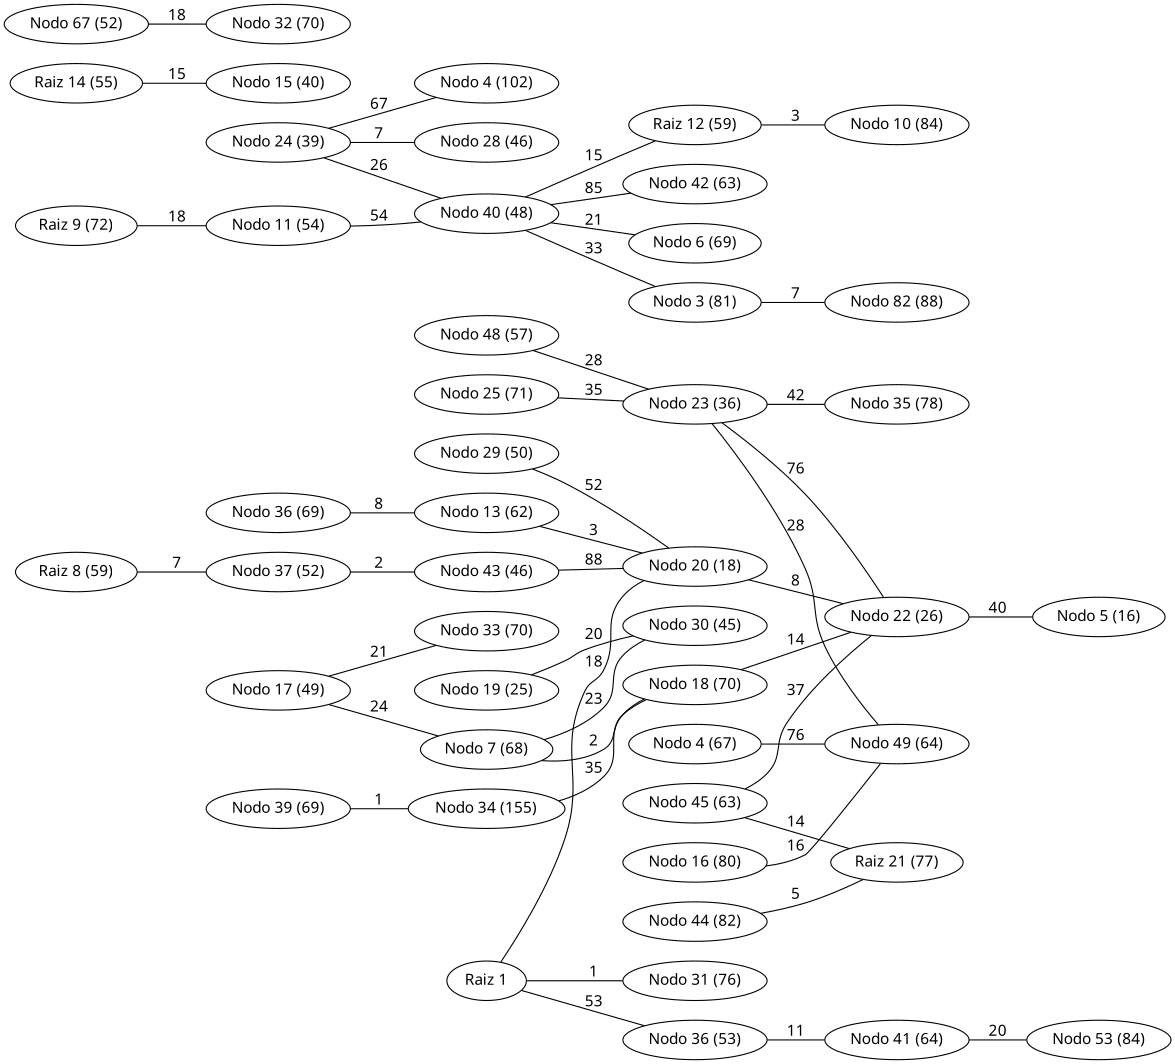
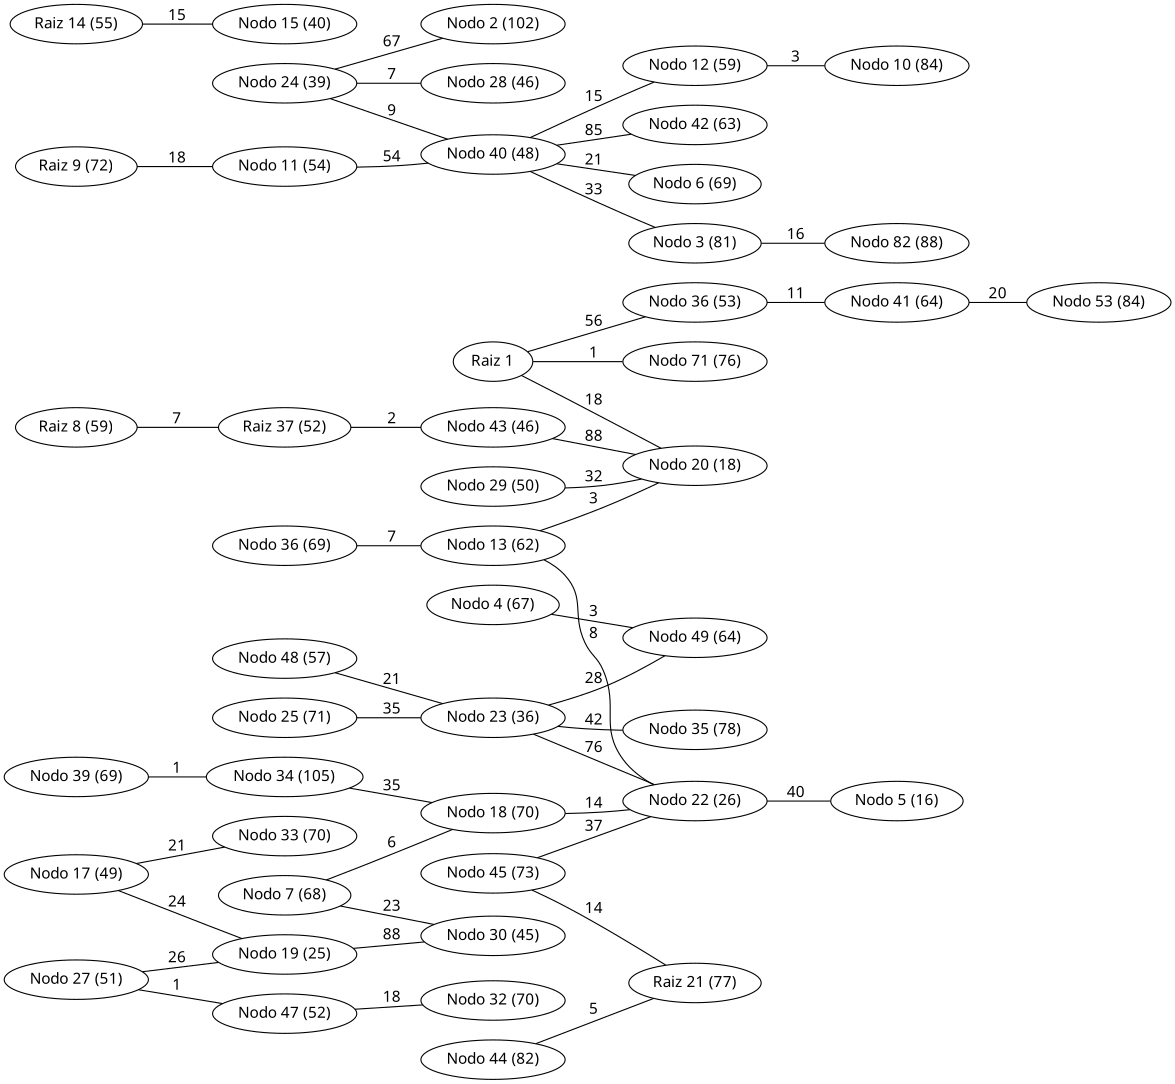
  graph {
    fontname="Noto Sans"
    rankdir=LR
    node [fontname="Noto Sans"]
    edge [fontname="Noto Sans"]
    n1 [label="Raiz 1"]
    n2 [label="Nodo 20 (18)"]
    n3 [label="Nodo 36 (53)"]
-   n4 [label="Nodo 31 (76)"]
+   n4 [label="Nodo 71 (76)"]
    n5 [label="Nodo 22 (26)"]
    n6 [label="Nodo 41 (64)"]
    n7 [label="Nodo 5 (16)"]
    n8 [label="Nodo 19 (25)"]
    n9 [label="Nodo 30 (45)"]
    n10 [label="Nodo 23 (36)"]
    n11 [label="Nodo 49 (64)"]
    n12 [label="Nodo 35 (78)"]
    n13 [label="Nodo 24 (39)"]
    n14 [label="Nodo 28 (46)"]
    n15 [label="Nodo 40 (48)"]
-   n16 [label="Nodo 4 (102)"]
-   n17 [label="Raiz 12 (59)"]
+   n16 [label="Nodo 2 (102)"]
+   n17 [label="Nodo 12 (59)"]
    n18 [label="Nodo 42 (63)"]
    n19 [label="Nodo 6 (69)"]
    n20 [label="Nodo 3 (81)"]
    n21 [label="Nodo 15 (40)"]
    n22 [label="Nodo 43 (46)"]
    n23 [label="Nodo 10 (84)"]
    n24 [label="Nodo 82 (88)"]
    n25 [label="Nodo 17 (49)"]
    n26 [label="Nodo 33 (70)"]
    n27 [label="Nodo 29 (50)"]
-   n29 [label="Nodo 67 (52)"]
+   n28 [label="Nodo 27 (51)"]
+   n29 [label="Nodo 47 (52)"]
    n30 [label="Nodo 32 (70)"]
-   n31 [label="Nodo 37 (52)"]
+   n31 [label="Raiz 37 (52)"]
    n32 [label="Nodo 53 (84)"]
    n33 [label="Nodo 11 (54)"]
    n34 [label="Raiz 14 (55)"]
    n35 [label="Nodo 48 (57)"]
    n36 [label="Raiz 8 (59)"]
    n37 [label="Nodo 13 (62)"]
-   n38 [label="Nodo 45 (63)"]
+   n38 [label="Nodo 45 (73)"]
    n39 [label="Raiz 21 (77)"]
    n40 [label="Nodo 4 (67)"]
    n41 [label="Nodo 7 (68)"]
    n42 [label="Nodo 18 (70)"]
    n43 [label="Nodo 39 (69)"]
-   n44 [label="Nodo 34 (155)"]
+   n44 [label="Nodo 34 (105)"]
    n45 [label="Nodo 36 (69)"]
    n46 [label="Nodo 25 (71)"]
    n47 [label="Raiz 9 (72)"]
-   n48 [label="Nodo 16 (80)"]
    n49 [label="Nodo 44 (82)"]
    n1 -- n2 [label=18]
-   n1 -- n3 [label=53]
+   n1 -- n3 [label=56]
    n1 -- n4 [label=1]
-   n2 -- n5 [label=8]
+   n37 -- n5 [label=8]
    n3 -- n6 [label=11]
    n5 -- n7 [label=40]
    n6 -- n32 [label=20]
-   n8 -- n9 [label=20]
+   n8 -- n9 [label=88]
    n10 -- n5 [label=76]
    n10 -- n11 [label=28]
    n10 -- n12 [label=42]
    n13 -- n14 [label=7]
-   n13 -- n15 [label=26]
+   n13 -- n15 [label=9]
    n13 -- n16 [label=67]
    n15 -- n17 [label=15]
    n15 -- n18 [label=85]
    n15 -- n19 [label=21]
    n15 -- n20 [label=33]
    n17 -- n23 [label=3]
-   n20 -- n24 [label=7]
+   n20 -- n24 [label=16]
    n22 -- n2 [label=88]
-   n25 -- n41 [label=24]
+   n25 -- n8 [label=24]
    n25 -- n26 [label=21]
-   n27 -- n2 [label=52]
+   n27 -- n2 [label=32]
+   n28 -- n8 [label=26]
+   n28 -- n29 [label=1]
    n29 -- n30 [label=18]
    n31 -- n22 [label=2]
    n33 -- n15 [label=54]
    n34 -- n21 [label=15]
-   n35 -- n10 [label=28]
+   n35 -- n10 [label=21]
    n36 -- n31 [label=7]
    n37 -- n2 [label=3]
    n38 -- n5 [label=37]
    n38 -- n39 [label=14]
-   n40 -- n11 [label=76]
+   n40 -- n11 [label=3]
    n41 -- n9 [label=23]
-   n41 -- n42 [label=2]
+   n41 -- n42 [label=6]
    n42 -- n5 [label=14]
    n43 -- n44 [label=1]
    n44 -- n42 [label=35]
-   n45 -- n37 [label=8]
+   n45 -- n37 [label=7]
    n46 -- n10 [label=35]
    n47 -- n33 [label=18]
-   n48 -- n11 [label=16]
    n49 -- n39 [label=5]
  }
